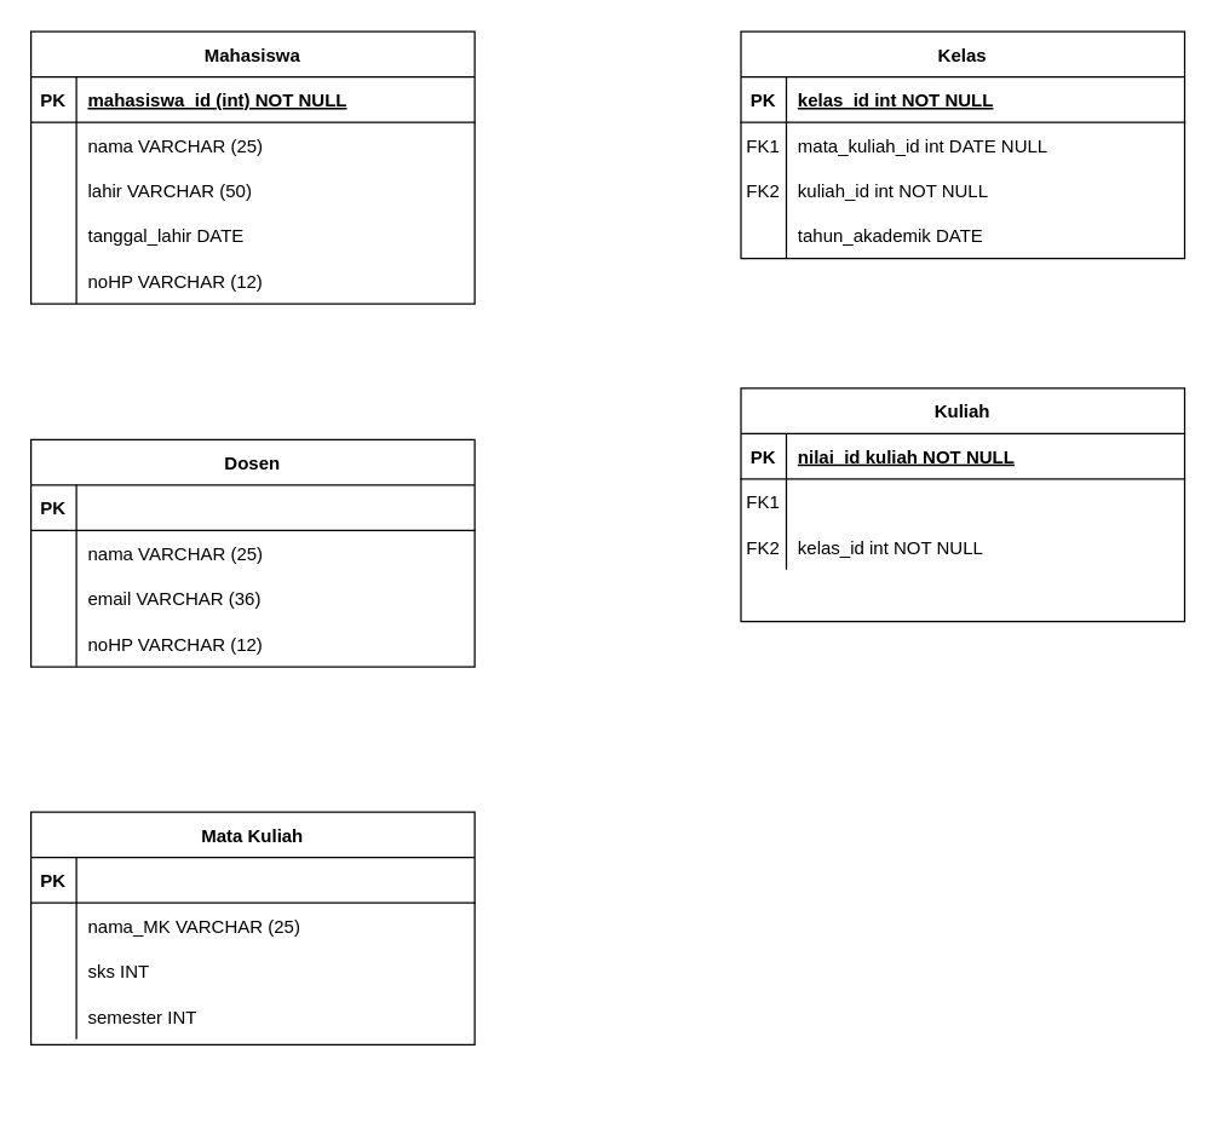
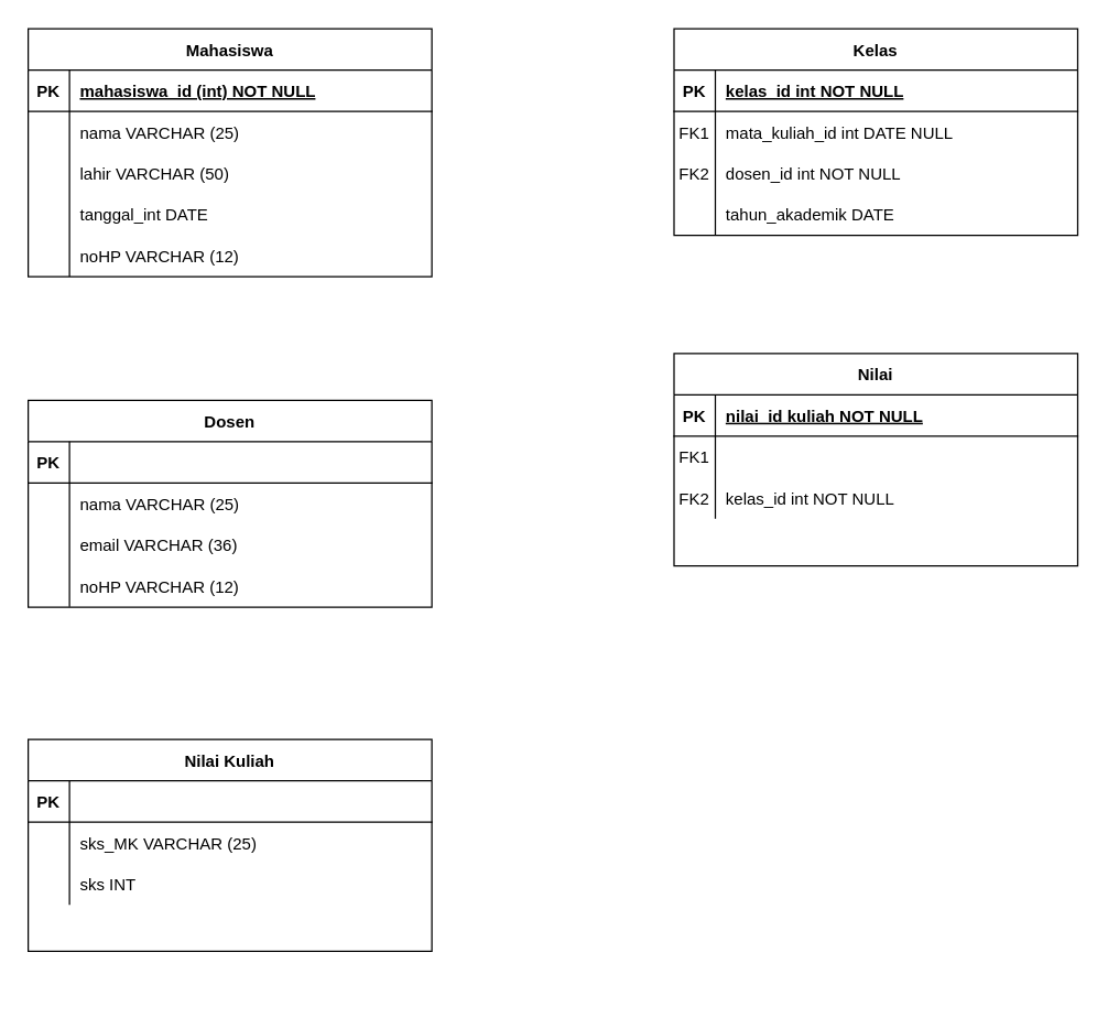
  <mxCell id="0" />
  <mxCell id="1" parent="0" />
  <mxCell id="2" value="" style="group" vertex="1" connectable="0" parent="1"><mxGeometry x="20" y="20.15" width="762.5" height="703.85" as="geometry" /></mxCell>
  <mxCell id="3" value="Kelas" style="shape=table;startSize=30;container=1;collapsible=1;childLayout=tableLayout;fixedRows=1;rowLines=0;fontStyle=1;align=center;resizeLast=1;" parent="2" vertex="1"><mxGeometry x="469.23" width="293.27" height="150" as="geometry" /></mxCell>
  <mxCell id="4" value="" style="shape=partialRectangle;collapsible=0;dropTarget=0;pointerEvents=0;fillColor=none;points=[[0,0.5],[1,0.5]];portConstraint=eastwest;top=0;left=0;right=0;bottom=1;" parent="3" vertex="1"><mxGeometry y="30" width="293.27" height="30" as="geometry" /></mxCell>
  <mxCell id="5" value="PK" style="shape=partialRectangle;overflow=hidden;connectable=0;fillColor=none;top=0;left=0;bottom=0;right=0;fontStyle=1;" parent="4" vertex="1"><mxGeometry width="30" height="30" as="geometry"><mxRectangle width="30" height="30" as="alternateBounds" /></mxGeometry></mxCell>
  <mxCell id="6" value="kelas_id int NOT NULL " style="shape=partialRectangle;overflow=hidden;connectable=0;fillColor=none;top=0;left=0;bottom=0;right=0;align=left;spacingLeft=6;fontStyle=5;" parent="4" vertex="1"><mxGeometry x="30" width="263.27" height="30" as="geometry"><mxRectangle width="263.27" height="30" as="alternateBounds" /></mxGeometry></mxCell>
  <mxCell id="7" value="" style="shape=partialRectangle;collapsible=0;dropTarget=0;pointerEvents=0;fillColor=none;points=[[0,0.5],[1,0.5]];portConstraint=eastwest;top=0;left=0;right=0;bottom=0;" parent="3" vertex="1"><mxGeometry y="60" width="293.27" height="30" as="geometry" /></mxCell>
  <mxCell id="8" value="FK1" style="shape=partialRectangle;overflow=hidden;connectable=0;fillColor=none;top=0;left=0;bottom=0;right=0;" parent="7" vertex="1"><mxGeometry width="30" height="30" as="geometry"><mxRectangle width="30" height="30" as="alternateBounds" /></mxGeometry></mxCell>
  <mxCell id="9" value="mata_kuliah_id int DATE NULL" style="shape=partialRectangle;overflow=hidden;connectable=0;fillColor=none;top=0;left=0;bottom=0;right=0;align=left;spacingLeft=6;" parent="7" vertex="1"><mxGeometry x="30" width="263.27" height="30" as="geometry"><mxRectangle width="263.27" height="30" as="alternateBounds" /></mxGeometry></mxCell>
  <mxCell id="10" value="" style="shape=partialRectangle;collapsible=0;dropTarget=0;pointerEvents=0;fillColor=none;points=[[0,0.5],[1,0.5]];portConstraint=eastwest;top=0;left=0;right=0;bottom=0;" parent="3" vertex="1"><mxGeometry y="90" width="293.27" height="30" as="geometry" /></mxCell>
  <mxCell id="11" value="FK2" style="shape=partialRectangle;overflow=hidden;connectable=0;fillColor=none;top=0;left=0;bottom=0;right=0;" parent="10" vertex="1"><mxGeometry width="30" height="30" as="geometry"><mxRectangle width="30" height="30" as="alternateBounds" /></mxGeometry></mxCell>
- <mxCell id="12" value="kuliah_id int NOT NULL" style="shape=partialRectangle;overflow=hidden;connectable=0;fillColor=none;top=0;left=0;bottom=0;right=0;align=left;spacingLeft=6;" parent="10" vertex="1"><mxGeometry x="30" width="263.27" height="30" as="geometry"><mxRectangle width="263.27" height="30" as="alternateBounds" /></mxGeometry></mxCell>
+ <mxCell id="12" value="dosen_id int NOT NULL" style="shape=partialRectangle;overflow=hidden;connectable=0;fillColor=none;top=0;left=0;bottom=0;right=0;align=left;spacingLeft=6;" parent="10" vertex="1"><mxGeometry x="30" width="263.27" height="30" as="geometry"><mxRectangle width="263.27" height="30" as="alternateBounds" /></mxGeometry></mxCell>
  <mxCell id="13" value="" style="shape=partialRectangle;collapsible=0;dropTarget=0;pointerEvents=0;fillColor=none;points=[[0,0.5],[1,0.5]];portConstraint=eastwest;top=0;left=0;right=0;bottom=0;" vertex="1" parent="3"><mxGeometry y="120" width="293.27" height="30" as="geometry" /></mxCell>
  <mxCell id="14" value="" style="shape=partialRectangle;overflow=hidden;connectable=0;fillColor=none;top=0;left=0;bottom=0;right=0;" vertex="1" parent="13"><mxGeometry width="30" height="30" as="geometry"><mxRectangle width="30" height="30" as="alternateBounds" /></mxGeometry></mxCell>
  <mxCell id="15" value="tahun_akademik DATE" style="shape=partialRectangle;overflow=hidden;connectable=0;fillColor=none;top=0;left=0;bottom=0;right=0;align=left;spacingLeft=6;" vertex="1" parent="13"><mxGeometry x="30" width="263.27" height="30" as="geometry"><mxRectangle width="263.27" height="30" as="alternateBounds" /></mxGeometry></mxCell>
  <mxCell id="16" value="Mahasiswa" style="shape=table;startSize=30;container=1;collapsible=1;childLayout=tableLayout;fixedRows=1;rowLines=0;fontStyle=1;align=center;resizeLast=1;" parent="2" vertex="1"><mxGeometry width="293.27" height="180" as="geometry" /></mxCell>
  <mxCell id="17" value="" style="shape=partialRectangle;collapsible=0;dropTarget=0;pointerEvents=0;fillColor=none;points=[[0,0.5],[1,0.5]];portConstraint=eastwest;top=0;left=0;right=0;bottom=1;" parent="16" vertex="1"><mxGeometry y="30" width="293.27" height="30" as="geometry" /></mxCell>
  <mxCell id="18" value="PK" style="shape=partialRectangle;overflow=hidden;connectable=0;fillColor=none;top=0;left=0;bottom=0;right=0;fontStyle=1;" parent="17" vertex="1"><mxGeometry width="30" height="30" as="geometry"><mxRectangle width="30" height="30" as="alternateBounds" /></mxGeometry></mxCell>
  <mxCell id="19" value="mahasiswa_id (int) NOT NULL" style="shape=partialRectangle;overflow=hidden;connectable=0;fillColor=none;top=0;left=0;bottom=0;right=0;align=left;spacingLeft=6;fontStyle=5;" parent="17" vertex="1"><mxGeometry x="30" width="263.27" height="30" as="geometry"><mxRectangle width="263.27" height="30" as="alternateBounds" /></mxGeometry></mxCell>
  <mxCell id="20" value="" style="shape=partialRectangle;collapsible=0;dropTarget=0;pointerEvents=0;fillColor=none;points=[[0,0.5],[1,0.5]];portConstraint=eastwest;top=0;left=0;right=0;bottom=0;" parent="16" vertex="1"><mxGeometry y="60" width="293.27" height="30" as="geometry" /></mxCell>
  <mxCell id="21" value="" style="shape=partialRectangle;overflow=hidden;connectable=0;fillColor=none;top=0;left=0;bottom=0;right=0;" parent="20" vertex="1"><mxGeometry width="30" height="30" as="geometry"><mxRectangle width="30" height="30" as="alternateBounds" /></mxGeometry></mxCell>
  <mxCell id="22" value="nama VARCHAR (25) " style="shape=partialRectangle;overflow=hidden;connectable=0;fillColor=none;top=0;left=0;bottom=0;right=0;align=left;spacingLeft=6;" parent="20" vertex="1"><mxGeometry x="30" width="263.27" height="30" as="geometry"><mxRectangle width="263.27" height="30" as="alternateBounds" /></mxGeometry></mxCell>
  <mxCell id="23" value="" style="shape=partialRectangle;collapsible=0;dropTarget=0;pointerEvents=0;fillColor=none;points=[[0,0.5],[1,0.5]];portConstraint=eastwest;top=0;left=0;right=0;bottom=0;" vertex="1" parent="16"><mxGeometry y="90" width="293.27" height="30" as="geometry" /></mxCell>
  <mxCell id="24" value="" style="shape=partialRectangle;overflow=hidden;connectable=0;fillColor=none;top=0;left=0;bottom=0;right=0;" vertex="1" parent="23"><mxGeometry width="30" height="30" as="geometry"><mxRectangle width="30" height="30" as="alternateBounds" /></mxGeometry></mxCell>
  <mxCell id="25" value="lahir VARCHAR (50)" style="shape=partialRectangle;overflow=hidden;connectable=0;fillColor=none;top=0;left=0;bottom=0;right=0;align=left;spacingLeft=6;" vertex="1" parent="23"><mxGeometry x="30" width="263.27" height="30" as="geometry"><mxRectangle width="263.27" height="30" as="alternateBounds" /></mxGeometry></mxCell>
  <mxCell id="26" value="" style="shape=partialRectangle;collapsible=0;dropTarget=0;pointerEvents=0;fillColor=none;points=[[0,0.5],[1,0.5]];portConstraint=eastwest;top=0;left=0;right=0;bottom=0;" vertex="1" parent="16"><mxGeometry y="120" width="293.27" height="30" as="geometry" /></mxCell>
  <mxCell id="27" value="" style="shape=partialRectangle;overflow=hidden;connectable=0;fillColor=none;top=0;left=0;bottom=0;right=0;" vertex="1" parent="26"><mxGeometry width="30" height="30" as="geometry"><mxRectangle width="30" height="30" as="alternateBounds" /></mxGeometry></mxCell>
- <mxCell id="28" value="tanggal_lahir DATE" style="shape=partialRectangle;overflow=hidden;connectable=0;fillColor=none;top=0;left=0;bottom=0;right=0;align=left;spacingLeft=6;" vertex="1" parent="26"><mxGeometry x="30" width="263.27" height="30" as="geometry"><mxRectangle width="263.27" height="30" as="alternateBounds" /></mxGeometry></mxCell>
+ <mxCell id="28" value="tanggal_int DATE" style="shape=partialRectangle;overflow=hidden;connectable=0;fillColor=none;top=0;left=0;bottom=0;right=0;align=left;spacingLeft=6;" vertex="1" parent="26"><mxGeometry x="30" width="263.27" height="30" as="geometry"><mxRectangle width="263.27" height="30" as="alternateBounds" /></mxGeometry></mxCell>
  <mxCell id="29" value="" style="shape=partialRectangle;collapsible=0;dropTarget=0;pointerEvents=0;fillColor=none;points=[[0,0.5],[1,0.5]];portConstraint=eastwest;top=0;left=0;right=0;bottom=0;" vertex="1" parent="16"><mxGeometry y="150" width="293.27" height="30" as="geometry" /></mxCell>
  <mxCell id="30" value="" style="shape=partialRectangle;overflow=hidden;connectable=0;fillColor=none;top=0;left=0;bottom=0;right=0;" vertex="1" parent="29"><mxGeometry width="30" height="30" as="geometry"><mxRectangle width="30" height="30" as="alternateBounds" /></mxGeometry></mxCell>
  <mxCell id="31" value="noHP VARCHAR (12)" style="shape=partialRectangle;overflow=hidden;connectable=0;fillColor=none;top=0;left=0;bottom=0;right=0;align=left;spacingLeft=6;" vertex="1" parent="29"><mxGeometry x="30" width="263.27" height="30" as="geometry"><mxRectangle width="263.27" height="30" as="alternateBounds" /></mxGeometry></mxCell>
  <mxCell id="32" value="Dosen" style="shape=table;startSize=30;container=1;collapsible=1;childLayout=tableLayout;fixedRows=1;rowLines=0;fontStyle=1;align=center;resizeLast=1;" vertex="1" parent="2"><mxGeometry y="269.81" width="293.27" height="150.19" as="geometry" /></mxCell>
  <mxCell id="33" value="" style="shape=partialRectangle;collapsible=0;dropTarget=0;pointerEvents=0;fillColor=none;points=[[0,0.5],[1,0.5]];portConstraint=eastwest;top=0;left=0;right=0;bottom=1;" vertex="1" parent="32"><mxGeometry y="30" width="293.27" height="30" as="geometry" /></mxCell>
  <mxCell id="34" value="PK" style="shape=partialRectangle;overflow=hidden;connectable=0;fillColor=none;top=0;left=0;bottom=0;right=0;fontStyle=1;" vertex="1" parent="33"><mxGeometry width="30" height="30" as="geometry"><mxRectangle width="30" height="30" as="alternateBounds" /></mxGeometry></mxCell>
  <mxCell id="35" value="" style="shape=partialRectangle;collapsible=0;dropTarget=0;pointerEvents=0;fillColor=none;points=[[0,0.5],[1,0.5]];portConstraint=eastwest;top=0;left=0;right=0;bottom=0;" vertex="1" parent="32"><mxGeometry y="60" width="293.27" height="30" as="geometry" /></mxCell>
  <mxCell id="36" value="" style="shape=partialRectangle;overflow=hidden;connectable=0;fillColor=none;top=0;left=0;bottom=0;right=0;" vertex="1" parent="35"><mxGeometry width="30" height="30" as="geometry"><mxRectangle width="30" height="30" as="alternateBounds" /></mxGeometry></mxCell>
  <mxCell id="37" value="nama VARCHAR (25) " style="shape=partialRectangle;overflow=hidden;connectable=0;fillColor=none;top=0;left=0;bottom=0;right=0;align=left;spacingLeft=6;" vertex="1" parent="35"><mxGeometry x="30" width="263.27" height="30" as="geometry"><mxRectangle width="263.27" height="30" as="alternateBounds" /></mxGeometry></mxCell>
  <mxCell id="38" value="" style="shape=partialRectangle;collapsible=0;dropTarget=0;pointerEvents=0;fillColor=none;points=[[0,0.5],[1,0.5]];portConstraint=eastwest;top=0;left=0;right=0;bottom=0;" vertex="1" parent="32"><mxGeometry y="90" width="293.27" height="30" as="geometry" /></mxCell>
  <mxCell id="39" value="" style="shape=partialRectangle;overflow=hidden;connectable=0;fillColor=none;top=0;left=0;bottom=0;right=0;" vertex="1" parent="38"><mxGeometry width="30" height="30" as="geometry"><mxRectangle width="30" height="30" as="alternateBounds" /></mxGeometry></mxCell>
  <mxCell id="40" value="email VARCHAR (36) " style="shape=partialRectangle;overflow=hidden;connectable=0;fillColor=none;top=0;left=0;bottom=0;right=0;align=left;spacingLeft=6;" vertex="1" parent="38"><mxGeometry x="30" width="263.27" height="30" as="geometry"><mxRectangle width="263.27" height="30" as="alternateBounds" /></mxGeometry></mxCell>
  <mxCell id="41" value="" style="shape=partialRectangle;collapsible=0;dropTarget=0;pointerEvents=0;fillColor=none;points=[[0,0.5],[1,0.5]];portConstraint=eastwest;top=0;left=0;right=0;bottom=0;" vertex="1" parent="32"><mxGeometry y="120" width="293.27" height="30" as="geometry" /></mxCell>
  <mxCell id="42" value="" style="shape=partialRectangle;overflow=hidden;connectable=0;fillColor=none;top=0;left=0;bottom=0;right=0;" vertex="1" parent="41"><mxGeometry width="30" height="30" as="geometry"><mxRectangle width="30" height="30" as="alternateBounds" /></mxGeometry></mxCell>
  <mxCell id="43" value="noHP VARCHAR (12) " style="shape=partialRectangle;overflow=hidden;connectable=0;fillColor=none;top=0;left=0;bottom=0;right=0;align=left;spacingLeft=6;" vertex="1" parent="41"><mxGeometry x="30" width="263.27" height="30" as="geometry"><mxRectangle width="263.27" height="30" as="alternateBounds" /></mxGeometry></mxCell>
- <mxCell id="44" value="Mata Kuliah" style="shape=table;startSize=30;container=1;collapsible=1;childLayout=tableLayout;fixedRows=1;rowLines=0;fontStyle=1;align=center;resizeLast=1;" vertex="1" parent="2"><mxGeometry y="516.16" width="293.27" height="153.84" as="geometry" /></mxCell>
+ <mxCell id="44" value="Nilai Kuliah" style="shape=table;startSize=30;container=1;collapsible=1;childLayout=tableLayout;fixedRows=1;rowLines=0;fontStyle=1;align=center;resizeLast=1;" vertex="1" parent="2"><mxGeometry y="516.16" width="293.27" height="153.84" as="geometry" /></mxCell>
  <mxCell id="45" value="" style="shape=partialRectangle;collapsible=0;dropTarget=0;pointerEvents=0;fillColor=none;points=[[0,0.5],[1,0.5]];portConstraint=eastwest;top=0;left=0;right=0;bottom=1;" vertex="1" parent="44"><mxGeometry y="30" width="293.27" height="30" as="geometry" /></mxCell>
  <mxCell id="46" value="PK" style="shape=partialRectangle;overflow=hidden;connectable=0;fillColor=none;top=0;left=0;bottom=0;right=0;fontStyle=1;" vertex="1" parent="45"><mxGeometry width="30" height="30" as="geometry"><mxRectangle width="30" height="30" as="alternateBounds" /></mxGeometry></mxCell>
  <mxCell id="47" value="" style="shape=partialRectangle;collapsible=0;dropTarget=0;pointerEvents=0;fillColor=none;points=[[0,0.5],[1,0.5]];portConstraint=eastwest;top=0;left=0;right=0;bottom=0;" vertex="1" parent="44"><mxGeometry y="60" width="293.27" height="30" as="geometry" /></mxCell>
  <mxCell id="48" value="" style="shape=partialRectangle;overflow=hidden;connectable=0;fillColor=none;top=0;left=0;bottom=0;right=0;" vertex="1" parent="47"><mxGeometry width="30" height="30" as="geometry"><mxRectangle width="30" height="30" as="alternateBounds" /></mxGeometry></mxCell>
- <mxCell id="49" value="nama_MK VARCHAR (25) " style="shape=partialRectangle;overflow=hidden;connectable=0;fillColor=none;top=0;left=0;bottom=0;right=0;align=left;spacingLeft=6;" vertex="1" parent="47"><mxGeometry x="30" width="263.27" height="30" as="geometry"><mxRectangle width="263.27" height="30" as="alternateBounds" /></mxGeometry></mxCell>
+ <mxCell id="49" value="sks_MK VARCHAR (25) " style="shape=partialRectangle;overflow=hidden;connectable=0;fillColor=none;top=0;left=0;bottom=0;right=0;align=left;spacingLeft=6;" vertex="1" parent="47"><mxGeometry x="30" width="263.27" height="30" as="geometry"><mxRectangle width="263.27" height="30" as="alternateBounds" /></mxGeometry></mxCell>
  <mxCell id="50" value="" style="shape=partialRectangle;collapsible=0;dropTarget=0;pointerEvents=0;fillColor=none;points=[[0,0.5],[1,0.5]];portConstraint=eastwest;top=0;left=0;right=0;bottom=0;" vertex="1" parent="44"><mxGeometry y="90" width="293.27" height="30" as="geometry" /></mxCell>
  <mxCell id="51" value="" style="shape=partialRectangle;overflow=hidden;connectable=0;fillColor=none;top=0;left=0;bottom=0;right=0;" vertex="1" parent="50"><mxGeometry width="30" height="30" as="geometry"><mxRectangle width="30" height="30" as="alternateBounds" /></mxGeometry></mxCell>
  <mxCell id="52" value="sks INT" style="shape=partialRectangle;overflow=hidden;connectable=0;fillColor=none;top=0;left=0;bottom=0;right=0;align=left;spacingLeft=6;" vertex="1" parent="50"><mxGeometry x="30" width="263.27" height="30" as="geometry"><mxRectangle width="263.27" height="30" as="alternateBounds" /></mxGeometry></mxCell>
  <mxCell id="53" value="" style="shape=partialRectangle;collapsible=0;dropTarget=0;pointerEvents=0;fillColor=none;points=[[0,0.5],[1,0.5]];portConstraint=eastwest;top=0;left=0;right=0;bottom=0;" vertex="1" parent="44"><mxGeometry y="120" width="293.27" height="30" as="geometry" /></mxCell>
  <mxCell id="54" value="" style="shape=partialRectangle;overflow=hidden;connectable=0;fillColor=none;top=0;left=0;bottom=0;right=0;" vertex="1" parent="53"><mxGeometry width="30" height="30" as="geometry"><mxRectangle width="30" height="30" as="alternateBounds" /></mxGeometry></mxCell>
- <mxCell id="55" value="semester INT" style="shape=partialRectangle;overflow=hidden;connectable=0;fillColor=none;top=0;left=0;bottom=0;right=0;align=left;spacingLeft=6;" vertex="1" parent="53"><mxGeometry x="30" width="263.27" height="30" as="geometry"><mxRectangle width="263.27" height="30" as="alternateBounds" /></mxGeometry></mxCell>
- <mxCell id="56" value="Kuliah" style="shape=table;startSize=30;container=1;collapsible=1;childLayout=tableLayout;fixedRows=1;rowLines=0;fontStyle=1;align=center;resizeLast=1;" vertex="1" parent="2"><mxGeometry x="469.23" y="235.79" width="293.27" height="154.21" as="geometry" /></mxCell>
+ <mxCell id="56" value="Nilai" style="shape=table;startSize=30;container=1;collapsible=1;childLayout=tableLayout;fixedRows=1;rowLines=0;fontStyle=1;align=center;resizeLast=1;" vertex="1" parent="2"><mxGeometry x="469.23" y="235.79" width="293.27" height="154.21" as="geometry" /></mxCell>
  <mxCell id="57" value="" style="shape=partialRectangle;collapsible=0;dropTarget=0;pointerEvents=0;fillColor=none;points=[[0,0.5],[1,0.5]];portConstraint=eastwest;top=0;left=0;right=0;bottom=1;" vertex="1" parent="56"><mxGeometry y="30" width="293.27" height="30" as="geometry" /></mxCell>
  <mxCell id="58" value="PK" style="shape=partialRectangle;overflow=hidden;connectable=0;fillColor=none;top=0;left=0;bottom=0;right=0;fontStyle=1;" vertex="1" parent="57"><mxGeometry width="30" height="30" as="geometry"><mxRectangle width="30" height="30" as="alternateBounds" /></mxGeometry></mxCell>
  <mxCell id="59" value="nilai_id kuliah NOT NULL " style="shape=partialRectangle;overflow=hidden;connectable=0;fillColor=none;top=0;left=0;bottom=0;right=0;align=left;spacingLeft=6;fontStyle=5;" vertex="1" parent="57"><mxGeometry x="30" width="263.27" height="30" as="geometry"><mxRectangle width="263.27" height="30" as="alternateBounds" /></mxGeometry></mxCell>
  <mxCell id="60" value="" style="shape=partialRectangle;collapsible=0;dropTarget=0;pointerEvents=0;fillColor=none;points=[[0,0.5],[1,0.5]];portConstraint=eastwest;top=0;left=0;right=0;bottom=0;" vertex="1" parent="56"><mxGeometry y="60" width="293.27" height="30" as="geometry" /></mxCell>
  <mxCell id="61" value="FK1" style="shape=partialRectangle;overflow=hidden;connectable=0;fillColor=none;top=0;left=0;bottom=0;right=0;" vertex="1" parent="60"><mxGeometry width="30" height="30" as="geometry"><mxRectangle width="30" height="30" as="alternateBounds" /></mxGeometry></mxCell>
  <mxCell id="62" value="" style="shape=partialRectangle;collapsible=0;dropTarget=0;pointerEvents=0;fillColor=none;points=[[0,0.5],[1,0.5]];portConstraint=eastwest;top=0;left=0;right=0;bottom=0;" vertex="1" parent="56"><mxGeometry y="90" width="293.27" height="30" as="geometry" /></mxCell>
  <mxCell id="63" value="FK2" style="shape=partialRectangle;overflow=hidden;connectable=0;fillColor=none;top=0;left=0;bottom=0;right=0;" vertex="1" parent="62"><mxGeometry width="30" height="30" as="geometry"><mxRectangle width="30" height="30" as="alternateBounds" /></mxGeometry></mxCell>
  <mxCell id="64" value="kelas_id int NOT NULL" style="shape=partialRectangle;overflow=hidden;connectable=0;fillColor=none;top=0;left=0;bottom=0;right=0;align=left;spacingLeft=6;" vertex="1" parent="62"><mxGeometry x="30" width="263.27" height="30" as="geometry"><mxRectangle width="263.27" height="30" as="alternateBounds" /></mxGeometry></mxCell>
  <mxCell id="65" value="" style="shape=partialRectangle;collapsible=0;dropTarget=0;pointerEvents=0;fillColor=none;points=[[0,0.5],[1,0.5]];portConstraint=eastwest;top=0;left=0;right=0;bottom=0;" vertex="1" parent="56"><mxGeometry y="120" width="293.27" height="30" as="geometry" /></mxCell>
  <mxCell id="66" value="" style="shape=partialRectangle;overflow=hidden;connectable=0;fillColor=none;top=0;left=0;bottom=0;right=0;" vertex="1" parent="65"><mxGeometry width="30" height="30" as="geometry"><mxRectangle width="30" height="30" as="alternateBounds" /></mxGeometry></mxCell>
